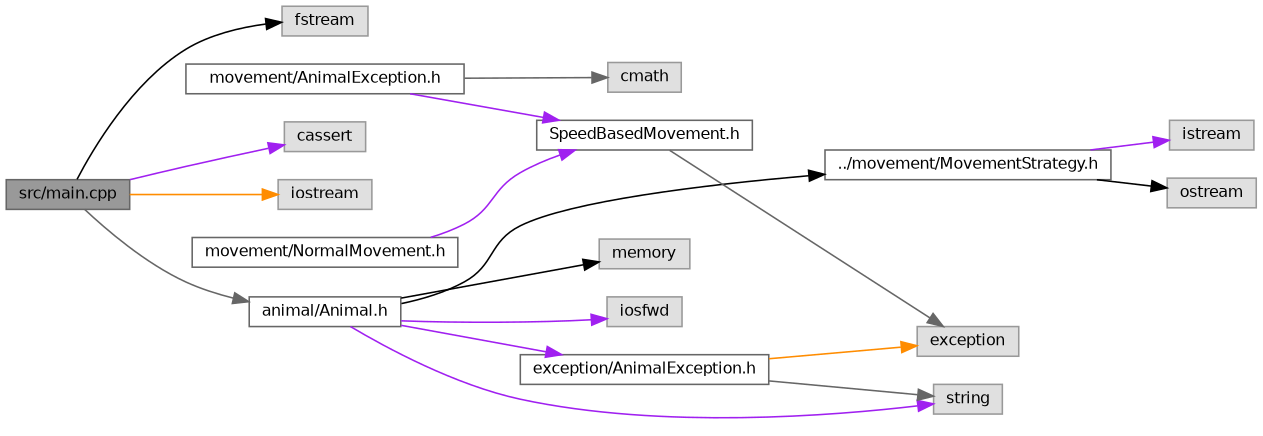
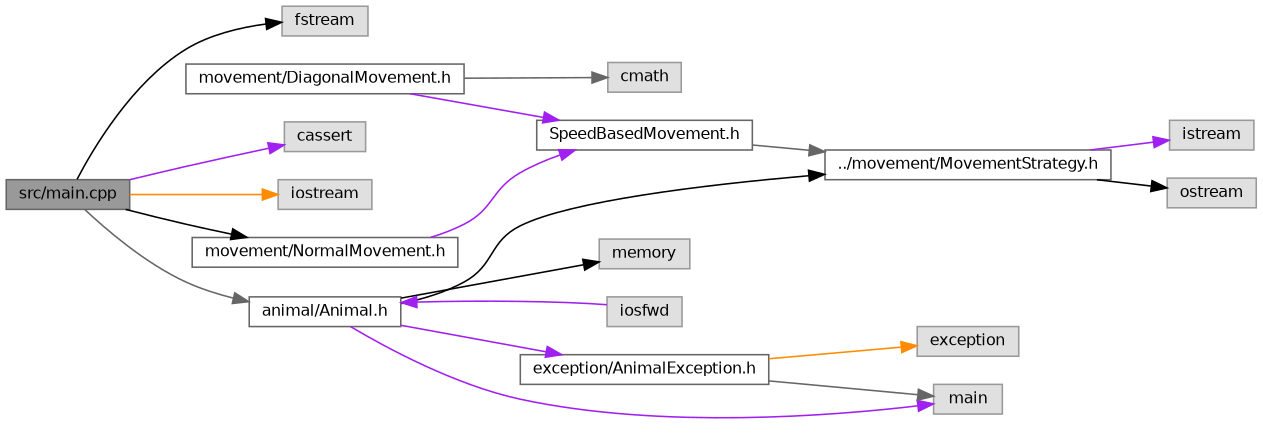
  digraph {
    rankdir=LR
    node [color=grey60 fillcolor="#E0E0E0" fontname=Helvetica fontsize=10 shape=box style=filled]
    edge [color=purple fontname=Helvetica fontsize=10 labelfontname=Helvetica labelfontsize=10 style=solid]
    n1 [color=gray40 fillcolor=grey60 fontcolor=black height=0.2 label="src/main.cpp" width=0.4]
    n2 [color=grey40 fillcolor=white height=0.2 label="animal/Animal.h" width=0.4]
    n3 [color=grey40 fillcolor=white height=0.2 label="movement/NormalMovement.h" width=0.4]
    n4 [height=0.2 label=fstream width=0.4]
    n5 [height=0.2 label=cassert width=0.4]
    n6 [height=0.2 label=iostream width=0.4]
    n7 [color=grey40 fillcolor=white height=0.2 label="../movement/MovementStrategy.h" width=0.4]
    n8 [color=grey40 fillcolor=white height=0.2 label="exception/AnimalException.h" width=0.4]
-   n9 [height=0.2 label=string width=0.4]
+   n9 [height=0.2 label=main width=0.4]
    n10 [height=0.2 label=memory width=0.4]
    n11 [height=0.2 label=iosfwd width=0.4]
    n12 [color=grey40 fillcolor=white height=0.2 label="SpeedBasedMovement.h" width=0.4]
-   n13 [color=grey40 fillcolor=white height=0.2 label="movement/AnimalException.h" width=0.4]
+   n13 [color=grey40 fillcolor=white height=0.2 label="movement/DiagonalMovement.h" width=0.4]
    n14 [height=0.2 label=cmath width=0.4]
    n15 [height=0.2 label=istream width=0.4]
    n16 [height=0.2 label=ostream width=0.4]
    n17 [height=0.2 label=exception width=0.4]
    n1 -> n2 [color=gray40]
+   n1 -> n3 [color=black]
    n1 -> n4 [color=black]
    n1 -> n5
    n1 -> n6 [color=darkorange]
    n2 -> n7 [color=black]
    n2 -> n8
    n2 -> n9
    n2 -> n10 [color=black]
-   n2 -> n11
+   n11 -> n2
    n3 -> n12
    n7 -> n15
    n7 -> n16 [color=black]
    n8 -> n9 [color=gray40]
    n8 -> n17 [color=darkorange]
-   n12 -> n17 [color=gray40]
+   n12 -> n7 [color=gray40]
    n13 -> n12
    n13 -> n14 [color=gray40]
  }
